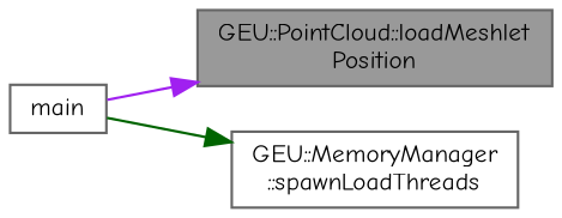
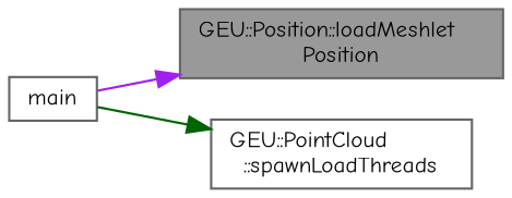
  digraph {
    fontname="Comic Neue"
    rankdir=RL
    node [color=grey40 fillcolor=white fontname="Comic Neue" fontsize=10 shape=box style=filled]
    edge [dir=back fontname="Comic Neue" fontsize=10 labelfontname=Helvetica labelfontsize=10 style=solid]
-   n1 [color=gray40 fillcolor=grey60 fontcolor=black height=0.2 label="GEU::PointCloud::loadMeshlet\lPosition" width=0.4]
+   n1 [color=gray40 fillcolor=grey60 fontcolor=black height=0.2 label="GEU::Position::loadMeshlet\lPosition" width=0.4]
    n2 [height=0.2 label=main width=0.4]
-   n3 [height=0.2 label="GEU::MemoryManager\l::spawnLoadThreads" width=0.4]
+   n3 [height=0.2 label="GEU::PointCloud\l::spawnLoadThreads" width=0.4]
    n1 -> n2 [color=purple]
    n3 -> n2 [color=darkgreen]
  }
